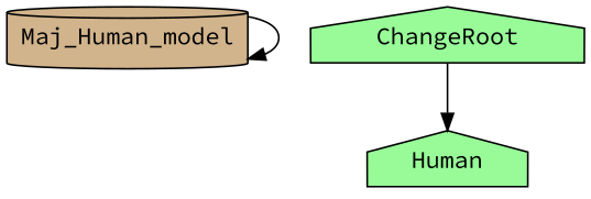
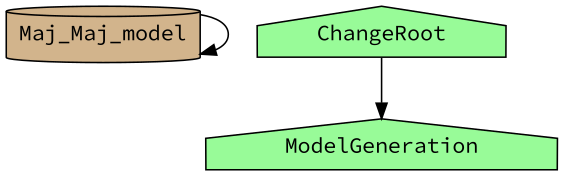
  digraph {
    fontname="Source Code Pro"
    node [fillcolor=palegreen fontname="Source Code Pro" shape=house style=filled]
    edge [arrowhead=normal fontname="Source Code Pro"]
-   Maj_Human_model [fillcolor=tan shape=cylinder]
+   Maj_Human_model [fillcolor=tan shape=cylinder label=Maj_Maj_model]
    ChangeRoot
-   ModelGeneration [label=Human]
+   ModelGeneration
    Maj_Human_model -> Maj_Human_model
    ChangeRoot -> ModelGeneration
  }
